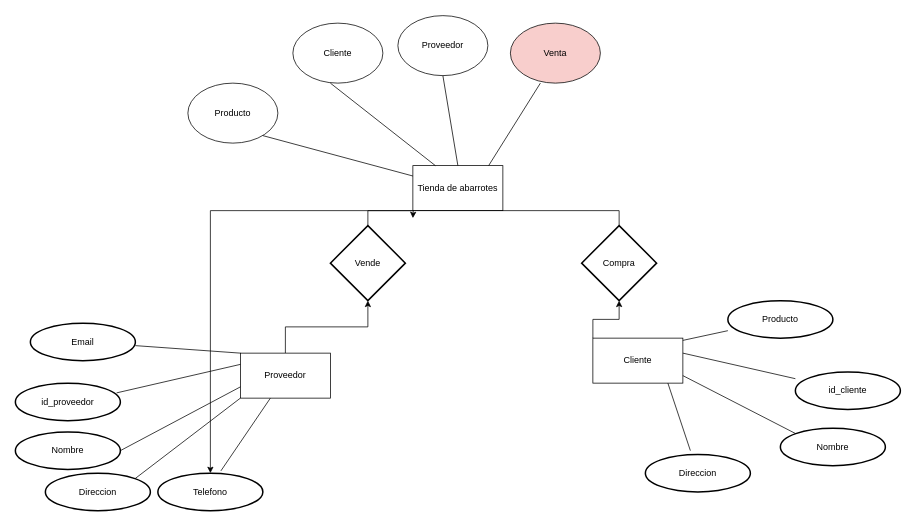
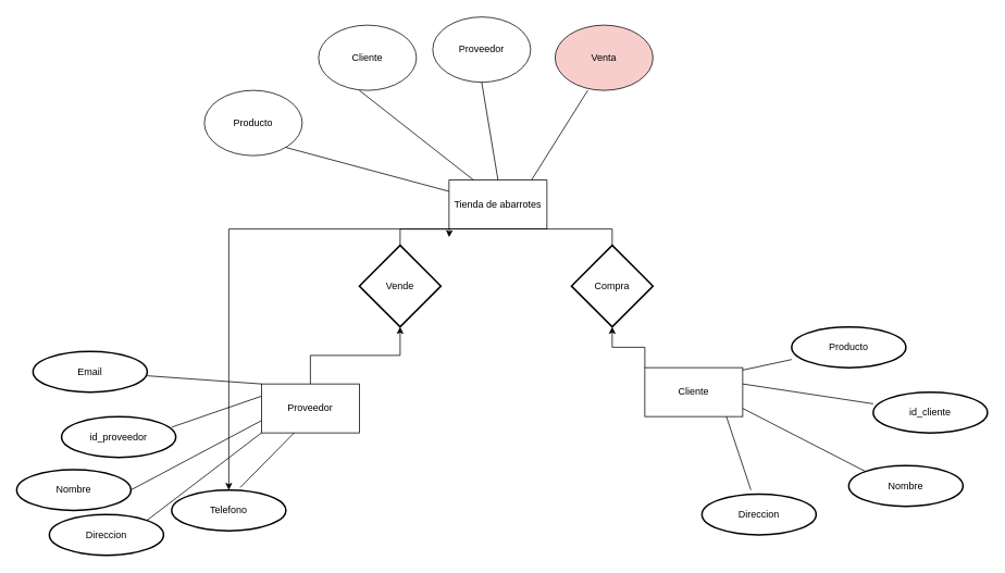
  <mxCell id="0" />
  <mxCell id="1" parent="0" />
  <mxCell id="2" value="Tienda de abarrotes" style="rounded=0;whiteSpace=wrap;html=1;" vertex="1" parent="1"><mxGeometry x="550" y="220" width="120" height="60" as="geometry" /></mxCell>
  <mxCell id="3" value="Producto" style="ellipse;whiteSpace=wrap;html=1;container=1;" vertex="1" parent="1"><mxGeometry x="250" y="110" width="120" height="80" as="geometry" /></mxCell>
  <mxCell id="4" value="Cliente" style="ellipse;whiteSpace=wrap;html=1;" vertex="1" parent="1"><mxGeometry x="390" y="30" width="120" height="80" as="geometry" /></mxCell>
  <mxCell id="5" value="Proveedor" style="ellipse;whiteSpace=wrap;html=1;" vertex="1" parent="1"><mxGeometry x="530" y="20" width="120" height="80" as="geometry" /></mxCell>
  <mxCell id="6" value="Venta" style="ellipse;whiteSpace=wrap;html=1;fillColor=#f8cecc;" vertex="1" parent="1"><mxGeometry x="680" y="30" width="120" height="80" as="geometry" /></mxCell>
  <mxCell id="7" value="" style="endArrow=none;html=1;rounded=0;" edge="1" parent="1" target="2"><mxGeometry width="50" height="50" relative="1" as="geometry"><mxPoint x="350" y="180" as="sourcePoint" /><mxPoint x="400" y="130" as="targetPoint" /></mxGeometry></mxCell>
  <mxCell id="8" value="" style="endArrow=none;html=1;rounded=0;entryX=0.25;entryY=0;entryDx=0;entryDy=0;" edge="1" parent="1" target="2"><mxGeometry width="50" height="50" relative="1" as="geometry"><mxPoint x="440" y="110" as="sourcePoint" /><mxPoint x="640" y="164" as="targetPoint" /></mxGeometry></mxCell>
  <mxCell id="9" value="" style="endArrow=none;html=1;rounded=0;entryX=0.5;entryY=0;entryDx=0;entryDy=0;exitX=0.5;exitY=1;exitDx=0;exitDy=0;" edge="1" parent="1" source="5" target="2"><mxGeometry width="50" height="50" relative="1" as="geometry"><mxPoint x="580" y="100" as="sourcePoint" /><mxPoint x="720" y="210" as="targetPoint" /></mxGeometry></mxCell>
  <mxCell id="10" value="" style="endArrow=none;html=1;rounded=0;entryX=0.842;entryY=0;entryDx=0;entryDy=0;entryPerimeter=0;" edge="1" parent="1" target="2"><mxGeometry width="50" height="50" relative="1" as="geometry"><mxPoint x="720" y="110" as="sourcePoint" /><mxPoint x="860" y="220" as="targetPoint" /></mxGeometry></mxCell>
  <mxCell id="11" style="edgeStyle=orthogonalEdgeStyle;rounded=0;orthogonalLoop=1;jettySize=auto;html=1;exitX=0.5;exitY=0;exitDx=0;exitDy=0;exitPerimeter=0;" edge="1" parent="1" source="12"><mxGeometry relative="1" as="geometry"><mxPoint x="550" y="290" as="targetPoint" /></mxGeometry></mxCell>
  <mxCell id="12" value="Vende" style="strokeWidth=2;html=1;shape=mxgraph.flowchart.decision;whiteSpace=wrap;" vertex="1" parent="1"><mxGeometry x="440" y="300" width="100" height="100" as="geometry" /></mxCell>
- <mxCell id="13" value="id_cliente" style="strokeWidth=2;html=1;shape=mxgraph.flowchart.start_1;whiteSpace=wrap;" vertex="1" parent="1"><mxGeometry x="1060" y="495" width="140" height="50" as="geometry" /></mxCell>
+ <mxCell id="13" value="id_cliente" style="strokeWidth=2;html=1;shape=mxgraph.flowchart.start_1;whiteSpace=wrap;" vertex="1" parent="1"><mxGeometry x="1070" y="480" width="140" height="50" as="geometry" /></mxCell>
  <mxCell id="14" style="edgeStyle=orthogonalEdgeStyle;rounded=0;orthogonalLoop=1;jettySize=auto;html=1;exitX=0.5;exitY=1;exitDx=0;exitDy=0;exitPerimeter=0;" edge="1" parent="1" source="13" target="13"><mxGeometry relative="1" as="geometry" /></mxCell>
  <mxCell id="15" value="Nombre" style="strokeWidth=2;html=1;shape=mxgraph.flowchart.start_1;whiteSpace=wrap;" vertex="1" parent="1"><mxGeometry x="1040" y="570" width="140" height="50" as="geometry" /></mxCell>
  <mxCell id="16" value="Direccion" style="strokeWidth=2;html=1;shape=mxgraph.flowchart.start_1;whiteSpace=wrap;" vertex="1" parent="1"><mxGeometry x="860" y="605" width="140" height="50" as="geometry" /></mxCell>
  <mxCell id="17" value="Producto" style="strokeWidth=2;html=1;shape=mxgraph.flowchart.start_1;whiteSpace=wrap;" vertex="1" parent="1"><mxGeometry x="970" y="400" width="140" height="50" as="geometry" /></mxCell>
  <mxCell id="18" style="edgeStyle=orthogonalEdgeStyle;rounded=0;orthogonalLoop=1;jettySize=auto;html=1;exitX=0.5;exitY=0;exitDx=0;exitDy=0;exitPerimeter=0;" edge="1" parent="1" source="19" target="30"><mxGeometry relative="1" as="geometry" /></mxCell>
- <mxCell id="19" value="Compra" style="strokeWidth=2;html=1;shape=mxgraph.flowchart.decision;whiteSpace=wrap;" vertex="1" parent="1"><mxGeometry x="775" y="300" width="100" height="100" as="geometry" /></mxCell>
+ <mxCell id="19" value="Compra" style="strokeWidth=2;html=1;shape=mxgraph.flowchart.decision;whiteSpace=wrap;" vertex="1" parent="1"><mxGeometry x="700" y="300" width="100" height="100" as="geometry" /></mxCell>
  <mxCell id="20" style="edgeStyle=orthogonalEdgeStyle;rounded=0;orthogonalLoop=1;jettySize=auto;html=1;exitX=0.5;exitY=1;exitDx=0;exitDy=0;" edge="1" parent="1"><mxGeometry relative="1" as="geometry"><mxPoint x="430" y="540" as="sourcePoint" /><mxPoint x="430" y="540" as="targetPoint" /></mxGeometry></mxCell>
  <mxCell id="21" value="Cliente" style="rounded=0;whiteSpace=wrap;html=1;" vertex="1" parent="1"><mxGeometry x="790" y="450" width="120" height="60" as="geometry" /></mxCell>
  <mxCell id="22" style="edgeStyle=orthogonalEdgeStyle;rounded=0;orthogonalLoop=1;jettySize=auto;html=1;exitX=0.5;exitY=0;exitDx=0;exitDy=0;" edge="1" parent="1" source="23" target="12"><mxGeometry relative="1" as="geometry" /></mxCell>
  <mxCell id="23" value="Proveedor" style="rounded=0;whiteSpace=wrap;html=1;" vertex="1" parent="1"><mxGeometry x="320" y="470" width="120" height="60" as="geometry" /></mxCell>
  <mxCell id="24" style="edgeStyle=orthogonalEdgeStyle;rounded=0;orthogonalLoop=1;jettySize=auto;html=1;exitX=0;exitY=0;exitDx=0;exitDy=0;entryX=0.5;entryY=1;entryDx=0;entryDy=0;entryPerimeter=0;" edge="1" parent="1" source="21" target="19"><mxGeometry relative="1" as="geometry" /></mxCell>
  <mxCell id="25" value="" style="endArrow=none;html=1;rounded=0;" edge="1" parent="1"><mxGeometry width="50" height="50" relative="1" as="geometry"><mxPoint x="920" y="600" as="sourcePoint" /><mxPoint x="890" y="510" as="targetPoint" /></mxGeometry></mxCell>
  <mxCell id="26" value="" style="endArrow=none;html=1;rounded=0;exitX=0.145;exitY=0.145;exitDx=0;exitDy=0;exitPerimeter=0;" edge="1" parent="1" source="15"><mxGeometry width="50" height="50" relative="1" as="geometry"><mxPoint x="940" y="590" as="sourcePoint" /><mxPoint x="910" y="500" as="targetPoint" /></mxGeometry></mxCell>
  <mxCell id="27" value="" style="endArrow=none;html=1;rounded=0;" edge="1" parent="1" source="13"><mxGeometry width="50" height="50" relative="1" as="geometry"><mxPoint x="1060" y="547" as="sourcePoint" /><mxPoint x="910" y="470" as="targetPoint" /></mxGeometry></mxCell>
  <mxCell id="28" value="" style="endArrow=none;html=1;rounded=0;" edge="1" parent="1" source="17"><mxGeometry width="50" height="50" relative="1" as="geometry"><mxPoint x="1060" y="530" as="sourcePoint" /><mxPoint x="910" y="453" as="targetPoint" /></mxGeometry></mxCell>
  <mxCell id="29" value="Nombre" style="strokeWidth=2;html=1;shape=mxgraph.flowchart.start_1;whiteSpace=wrap;" vertex="1" parent="1"><mxGeometry x="20" y="575" width="140" height="50" as="geometry" /></mxCell>
- <mxCell id="30" value="Telefono" style="strokeWidth=2;html=1;shape=mxgraph.flowchart.start_1;whiteSpace=wrap;" vertex="1" parent="1"><mxGeometry x="210" y="630" width="140" height="50" as="geometry" /></mxCell>
- <mxCell id="31" value="id_proveedor" style="strokeWidth=2;html=1;shape=mxgraph.flowchart.start_1;whiteSpace=wrap;" vertex="1" parent="1"><mxGeometry x="20" y="510" width="140" height="50" as="geometry" /></mxCell>
+ <mxCell id="30" value="Telefono" style="strokeWidth=2;html=1;shape=mxgraph.flowchart.start_1;whiteSpace=wrap;" vertex="1" parent="1"><mxGeometry x="210" y="600" width="140" height="50" as="geometry" /></mxCell>
+ <mxCell id="31" value="id_proveedor" style="strokeWidth=2;html=1;shape=mxgraph.flowchart.start_1;whiteSpace=wrap;" vertex="1" parent="1"><mxGeometry x="75" y="510" width="140" height="50" as="geometry" /></mxCell>
  <mxCell id="32" value="Direccion" style="strokeWidth=2;html=1;shape=mxgraph.flowchart.start_1;whiteSpace=wrap;" vertex="1" parent="1"><mxGeometry x="60" y="630" width="140" height="50" as="geometry" /></mxCell>
  <mxCell id="33" value="Email" style="strokeWidth=2;html=1;shape=mxgraph.flowchart.start_1;whiteSpace=wrap;" vertex="1" parent="1"><mxGeometry x="40" y="430" width="140" height="50" as="geometry" /></mxCell>
  <mxCell id="34" value="" style="endArrow=none;html=1;rounded=0;entryX=0;entryY=0;entryDx=0;entryDy=0;" edge="1" parent="1" target="23"><mxGeometry width="50" height="50" relative="1" as="geometry"><mxPoint x="180" y="460" as="sourcePoint" /><mxPoint x="230" y="410" as="targetPoint" /></mxGeometry></mxCell>
  <mxCell id="35" value="" style="endArrow=none;html=1;rounded=0;entryX=0;entryY=0.25;entryDx=0;entryDy=0;exitX=0.964;exitY=0.26;exitDx=0;exitDy=0;exitPerimeter=0;" edge="1" parent="1" source="31" target="23"><mxGeometry width="50" height="50" relative="1" as="geometry"><mxPoint x="190" y="470" as="sourcePoint" /><mxPoint x="330" y="480" as="targetPoint" /></mxGeometry></mxCell>
  <mxCell id="36" value="" style="endArrow=none;html=1;rounded=0;entryX=0;entryY=0.75;entryDx=0;entryDy=0;exitX=1;exitY=0.5;exitDx=0;exitDy=0;exitPerimeter=0;" edge="1" parent="1" source="29" target="23"><mxGeometry width="50" height="50" relative="1" as="geometry"><mxPoint x="200" y="480" as="sourcePoint" /><mxPoint x="340" y="490" as="targetPoint" /></mxGeometry></mxCell>
  <mxCell id="37" value="" style="endArrow=none;html=1;rounded=0;entryX=0;entryY=1;entryDx=0;entryDy=0;exitX=0.855;exitY=0.145;exitDx=0;exitDy=0;exitPerimeter=0;" edge="1" parent="1" source="32" target="23"><mxGeometry width="50" height="50" relative="1" as="geometry"><mxPoint x="210" y="490" as="sourcePoint" /><mxPoint x="350" y="500" as="targetPoint" /></mxGeometry></mxCell>
  <mxCell id="38" value="" style="endArrow=none;html=1;rounded=0;exitX=0.6;exitY=-0.06;exitDx=0;exitDy=0;exitPerimeter=0;" edge="1" parent="1" source="30"><mxGeometry width="50" height="50" relative="1" as="geometry"><mxPoint x="300" y="620" as="sourcePoint" /><mxPoint x="360" y="530" as="targetPoint" /></mxGeometry></mxCell>
